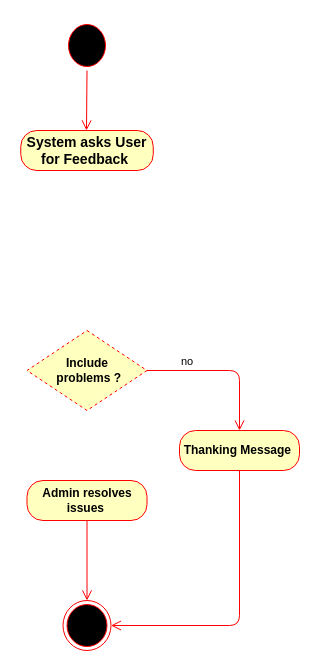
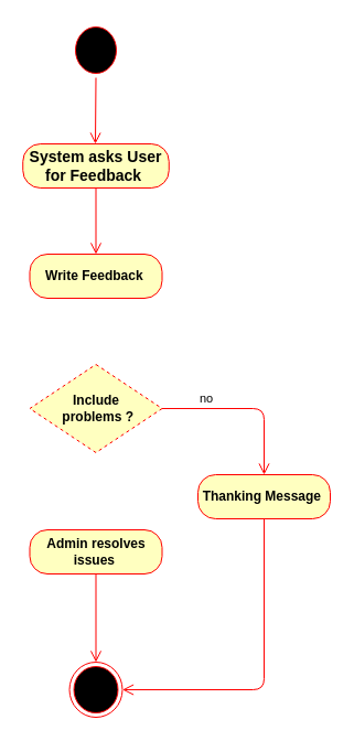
  <mxCell id="0" />
  <mxCell id="1" parent="0" />
  <mxCell id="2" value="" style="ellipse;html=1;shape=startState;fillColor=#000000;strokeColor=#ff0000;" parent="1" vertex="1"><mxGeometry x="64" y="20" width="45" height="50" as="geometry" /></mxCell>
  <mxCell id="3" value="" style="edgeStyle=orthogonalEdgeStyle;html=1;verticalAlign=bottom;endArrow=open;endSize=8;strokeColor=#ff0000;" parent="1" source="2" edge="1"><mxGeometry relative="1" as="geometry"><mxPoint x="86" y="130" as="targetPoint" /></mxGeometry></mxCell>
  <mxCell id="4" value="&lt;b&gt;&lt;font style=&quot;font-size: 14px&quot;&gt;System asks User for Feedback&amp;nbsp;&lt;/font&gt;&lt;/b&gt;" style="rounded=1;whiteSpace=wrap;html=1;arcSize=40;fontColor=#000000;fillColor=#ffffc0;strokeColor=#ff0000;" parent="1" vertex="1"><mxGeometry x="20.25" y="130" width="132.5" height="40" as="geometry" /></mxCell>
+ <mxCell id="5" value="&lt;b&gt;Write Feedback&amp;nbsp;&lt;/b&gt;" style="rounded=1;whiteSpace=wrap;html=1;arcSize=40;fontColor=#000000;fillColor=#ffffc0;strokeColor=#ff0000;" parent="1" vertex="1"><mxGeometry x="26.5" y="230" width="120" height="40" as="geometry" /></mxCell>
+ <mxCell id="6" value="" style="edgeStyle=orthogonalEdgeStyle;html=1;verticalAlign=bottom;endArrow=open;endSize=8;strokeColor=#ff0000;exitX=0.5;exitY=1;exitDx=0;exitDy=0;entryX=0.5;entryY=0;entryDx=0;entryDy=0;" parent="1" source="4" target="5" edge="1"><mxGeometry relative="1" as="geometry"><mxPoint x="-391" y="160" as="targetPoint" /></mxGeometry></mxCell>
  <mxCell id="7" value="&lt;b&gt;Include&lt;br&gt;&amp;nbsp;problems ?&lt;/b&gt;" style="rhombus;whiteSpace=wrap;html=1;fillColor=#ffffc0;strokeColor=#ff0000;dashed=1;" parent="1" vertex="1"><mxGeometry x="26.5" y="330" width="120" height="80" as="geometry" /></mxCell>
  <mxCell id="8" value="no" style="edgeStyle=orthogonalEdgeStyle;html=1;align=left;verticalAlign=bottom;endArrow=open;endSize=8;strokeColor=#ff0000;entryX=0.5;entryY=0;entryDx=0;entryDy=0;" parent="1" source="7" target="9" edge="1"><mxGeometry x="-0.574" relative="1" as="geometry"><mxPoint x="206.5" y="370" as="targetPoint" /><mxPoint as="offset" /></mxGeometry></mxCell>
  <mxCell id="9" value="&lt;b&gt;Thanking Message&amp;nbsp;&lt;/b&gt;" style="rounded=1;whiteSpace=wrap;html=1;arcSize=40;fontColor=#000000;fillColor=#ffffc0;strokeColor=#ff0000;" parent="1" vertex="1"><mxGeometry x="179" y="430" width="120" height="40" as="geometry" /></mxCell>
  <mxCell id="10" value="" style="edgeStyle=orthogonalEdgeStyle;html=1;verticalAlign=bottom;endArrow=open;endSize=8;strokeColor=#ff0000;entryX=1;entryY=0.5;entryDx=0;entryDy=0;exitX=0.5;exitY=1;exitDx=0;exitDy=0;" parent="1" source="9" target="13" edge="1"><mxGeometry relative="1" as="geometry"><mxPoint x="239" y="530" as="targetPoint" /></mxGeometry></mxCell>
  <mxCell id="11" value="&lt;b&gt;Admin resolves issues&amp;nbsp;&lt;/b&gt;" style="rounded=1;whiteSpace=wrap;html=1;arcSize=40;fontColor=#000000;fillColor=#ffffc0;strokeColor=#ff0000;" parent="1" vertex="1"><mxGeometry x="26.5" y="480" width="120" height="40" as="geometry" /></mxCell>
  <mxCell id="12" value="" style="edgeStyle=orthogonalEdgeStyle;html=1;verticalAlign=bottom;endArrow=open;endSize=8;strokeColor=#ff0000;entryX=0.5;entryY=0;entryDx=0;entryDy=0;" parent="1" source="11" target="13" edge="1"><mxGeometry relative="1" as="geometry"><mxPoint x="79" y="580" as="targetPoint" /></mxGeometry></mxCell>
  <mxCell id="13" value="" style="ellipse;html=1;shape=endState;fillColor=#000000;strokeColor=#ff0000;" parent="1" vertex="1"><mxGeometry x="62.5" y="600" width="48" height="50" as="geometry" /></mxCell>
